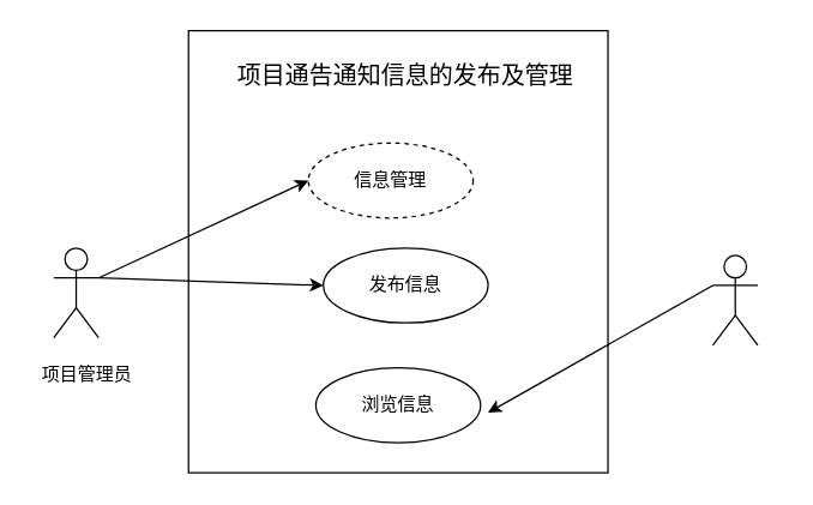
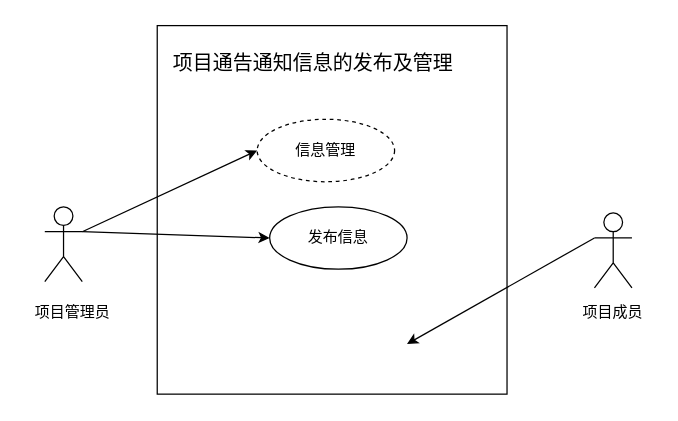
  <mxCell id="0" />
  <mxCell id="1" parent="0" />
  <mxCell id="2" value="" style="rounded=0;whiteSpace=wrap;html=1;" vertex="1" parent="1"><mxGeometry x="125" y="20" width="280" height="295" as="geometry" /></mxCell>
- <mxCell id="3" value="&lt;font style=&quot;font-size: 16px;&quot;&gt;项目通告通知信息的发布及管理&lt;/font&gt;" style="text;html=1;strokeColor=none;fillColor=none;align=center;verticalAlign=middle;whiteSpace=wrap;rounded=0;" vertex="1" parent="1"><mxGeometry x="155" y="35" width="230" height="30" as="geometry" /></mxCell>
+ <mxCell id="3" value="&lt;font style=&quot;font-size: 16px;&quot;&gt;项目通告通知信息的发布及管理&lt;/font&gt;" style="text;html=1;strokeColor=none;fillColor=none;align=center;verticalAlign=middle;whiteSpace=wrap;rounded=0;" vertex="1" parent="1"><mxGeometry x="135" y="35" width="230" height="30" as="geometry" /></mxCell>
  <mxCell id="4" value="信息管理" style="ellipse;whiteSpace=wrap;html=1;dashed=1;" vertex="1" parent="1"><mxGeometry x="205" y="95" width="110" height="50" as="geometry" /></mxCell>
  <mxCell id="5" value="发布信息" style="ellipse;whiteSpace=wrap;html=1;" vertex="1" parent="1"><mxGeometry x="215" y="165" width="110" height="50" as="geometry" /></mxCell>
- <mxCell id="6" value="浏览信息" style="ellipse;whiteSpace=wrap;html=1;" vertex="1" parent="1"><mxGeometry x="210" y="245" width="110" height="50" as="geometry" /></mxCell>
  <mxCell id="7" value="Actor" style="shape=umlActor;verticalLabelPosition=bottom;verticalAlign=top;html=1;outlineConnect=0;fontColor=none;noLabel=1;" vertex="1" parent="1"><mxGeometry x="35" y="165" width="30" height="60" as="geometry" /></mxCell>
  <mxCell id="8" value="项目管理员" style="text;html=1;strokeColor=none;fillColor=none;align=center;verticalAlign=middle;whiteSpace=wrap;rounded=0;" vertex="1" parent="1"><mxGeometry x="20" y="235" width="75" height="30" as="geometry" /></mxCell>
  <mxCell id="9" value="Actor" style="shape=umlActor;verticalLabelPosition=bottom;verticalAlign=top;html=1;outlineConnect=0;fontColor=none;noLabel=1;" vertex="1" parent="1"><mxGeometry x="475" y="170" width="30" height="60" as="geometry" /></mxCell>
+ <mxCell id="10" value="项目成员" style="text;html=1;strokeColor=none;fillColor=none;align=center;verticalAlign=middle;whiteSpace=wrap;rounded=0;" vertex="1" parent="1"><mxGeometry x="460" y="235" width="60" height="30" as="geometry" /></mxCell>
  <mxCell id="11" value="" style="endArrow=classic;html=1;rounded=0;exitX=1;exitY=0.333;exitDx=0;exitDy=0;exitPerimeter=0;entryX=0;entryY=0.5;entryDx=0;entryDy=0;" edge="1" parent="1" source="7" target="4"><mxGeometry width="50" height="50" relative="1" as="geometry"><mxPoint x="195" y="205" as="sourcePoint" /><mxPoint x="245" y="155" as="targetPoint" /></mxGeometry></mxCell>
  <mxCell id="12" value="" style="endArrow=classic;html=1;rounded=0;entryX=0;entryY=0.5;entryDx=0;entryDy=0;" edge="1" parent="1" target="5"><mxGeometry width="50" height="50" relative="1" as="geometry"><mxPoint x="65" y="185" as="sourcePoint" /><mxPoint x="245" y="155" as="targetPoint" /></mxGeometry></mxCell>
  <mxCell id="13" value="" style="endArrow=classic;html=1;rounded=0;entryX=0.714;entryY=0.864;entryDx=0;entryDy=0;entryPerimeter=0;exitX=0;exitY=0.333;exitDx=0;exitDy=0;exitPerimeter=0;" edge="1" parent="1" source="9" target="2"><mxGeometry width="50" height="50" relative="1" as="geometry"><mxPoint x="195" y="205" as="sourcePoint" /><mxPoint x="245" y="155" as="targetPoint" /></mxGeometry></mxCell>
